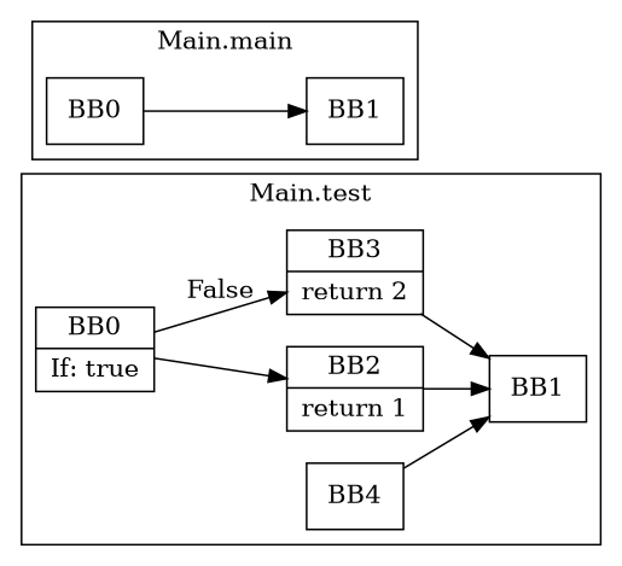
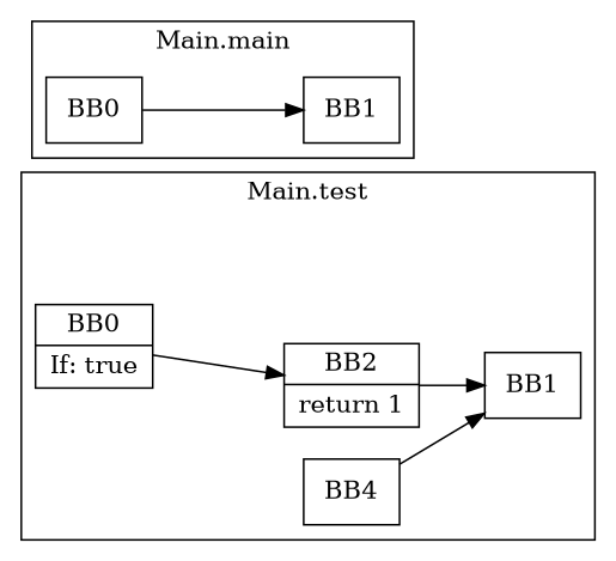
  digraph {
    rankdir=LR
    node [shape=record]
    n1 [label="BB0|If: true"]
    n2 [label="BB2|return 1"]
-   n3 [label="BB3|return 2"]
    n4 [label=BB1]
    n5 [label=BB4]
    n6 [label=BB0]
    n7 [label=BB1]
    subgraph cluster_1 {
      label="Main.test"
      n1
      n2
-     n3
      n4
      n5
    }
    subgraph cluster_2 {
      label="Main.main"
      n6
      n7
    }
    n1 -> n2
-   n1 -> n3 [label=False]
    n2 -> n4
-   n3 -> n4
    n5 -> n4
    n6 -> n7
  }
